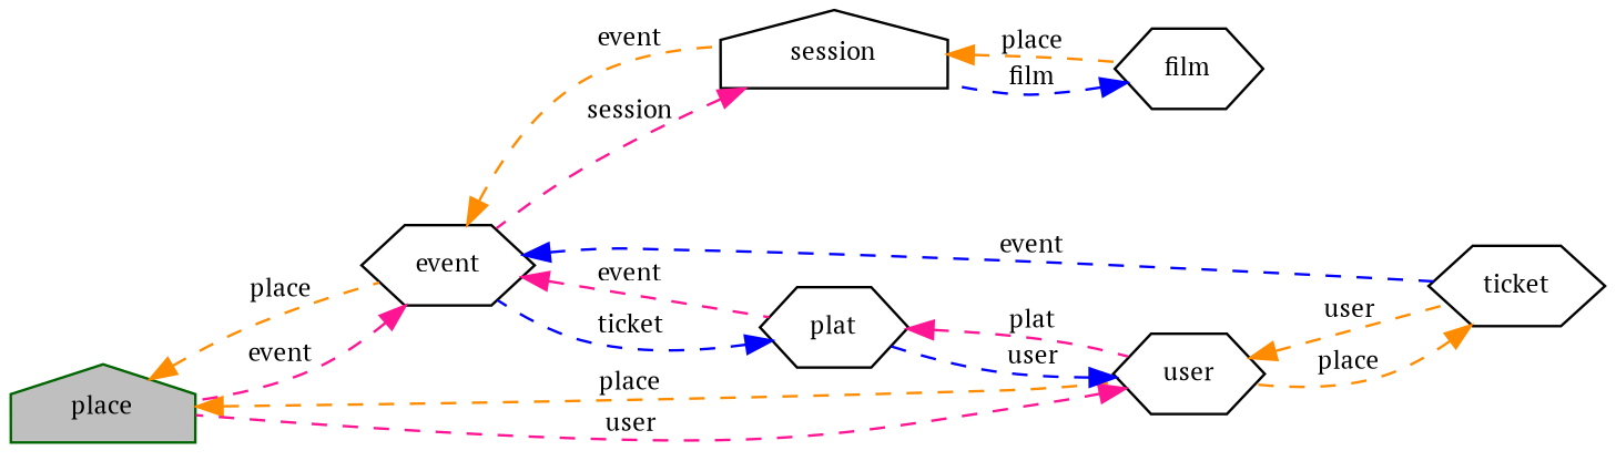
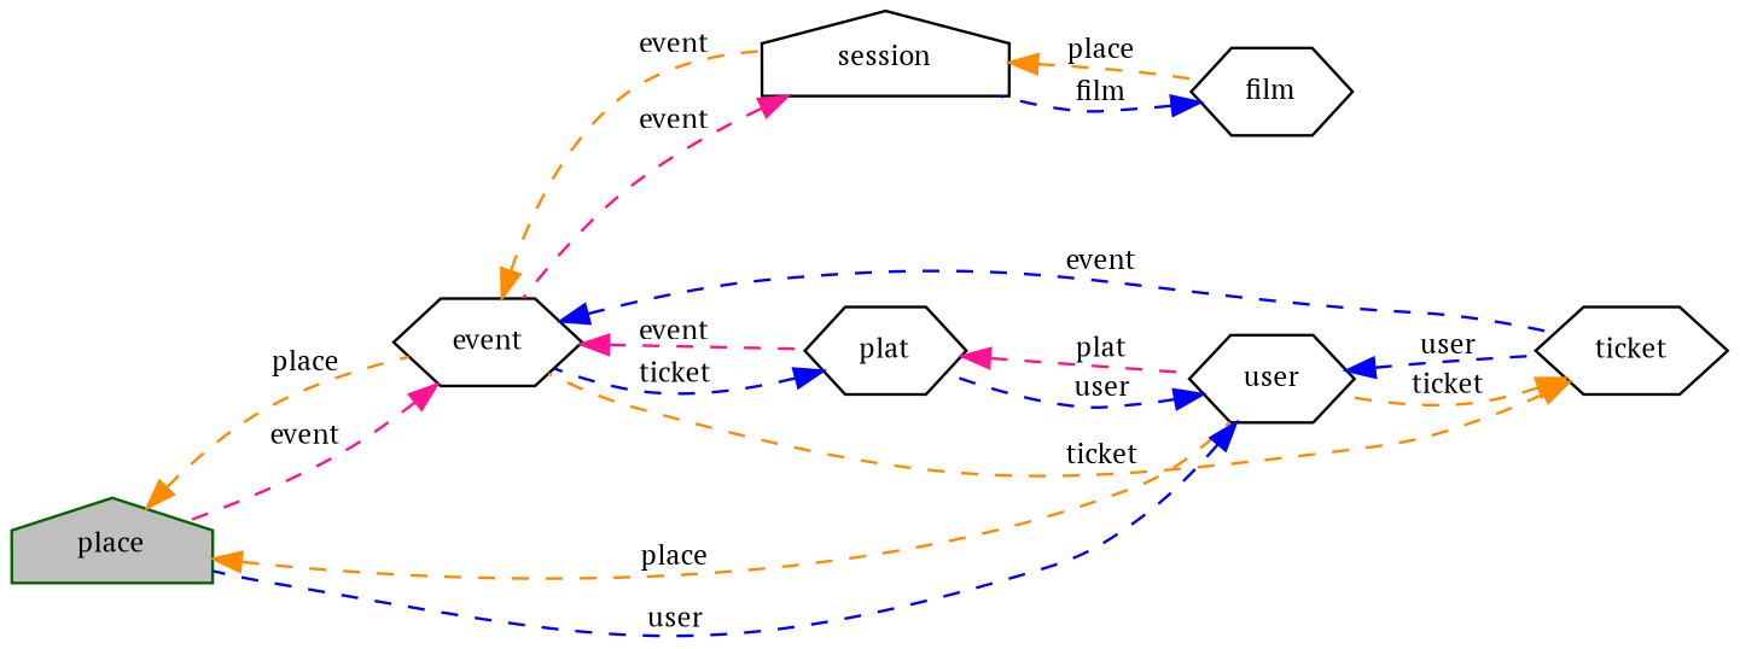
  digraph {
    fontname="PT Serif"
    rankdir=LR
    node [color=black fillcolor=white fontname="PT Serif" fontsize=10 shape=hexagon style=filled]
    edge [color=darkorange dir=back fontname="PT Serif" fontsize=10 labelfontname=Helvetica labelfontsize=10 style=dashed]
    n1 [color=darkgreen fillcolor=grey75 fontcolor=black height=0.2 label=place shape=house width=0.4]
    n2 [height=0.2 label=event width=0.4]
    n3 [height=0.2 label=user width=0.4]
    n4 [height=0.2 label=session shape=house width=0.4]
    n5 [height=0.2 label=ticket width=0.4]
    n6 [height=0.2 label=plat width=0.4]
    n7 [height=0.2 label=film width=0.4]
    n1 -> n2 [label=" place"]
    n1 -> n3 [label=" place"]
    n2 -> n1 [color=deeppink label=" event"]
    n2 -> n4 [label=" event"]
    n2 -> n5 [color=blue label=" event"]
    n2 -> n6 [color=deeppink label=" event"]
-   n3 -> n1 [color=deeppink label=" user"]
-   n3 -> n5 [label=" user"]
+   n3 -> n1 [color=blue label=" user"]
+   n3 -> n5 [color=blue label=" user"]
    n3 -> n6 [color=blue label=" user"]
-   n4 -> n2 [color=deeppink label=" session"]
+   n4 -> n2 [color=deeppink label=" event"]
    n4 -> n7 [label=" place"]
-   n5 -> n3 [label=" place"]
+   n5 -> n2 [label=" ticket"]
+   n5 -> n3 [label=" ticket"]
    n6 -> n2 [color=blue label=" ticket"]
    n6 -> n3 [color=deeppink label=" plat"]
    n7 -> n4 [color=blue label=" film"]
  }
